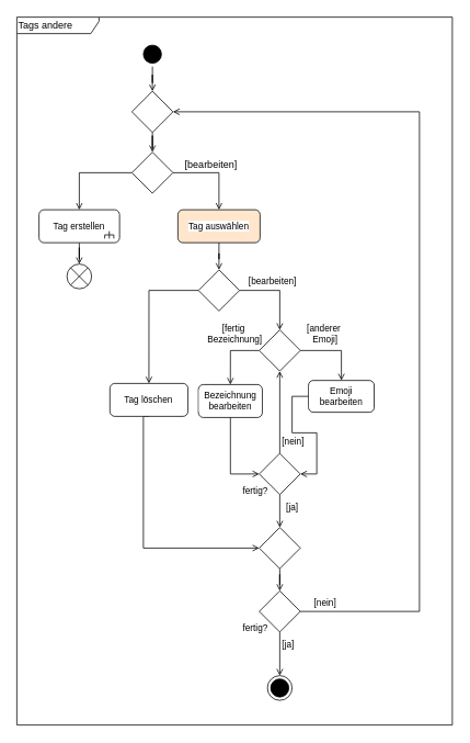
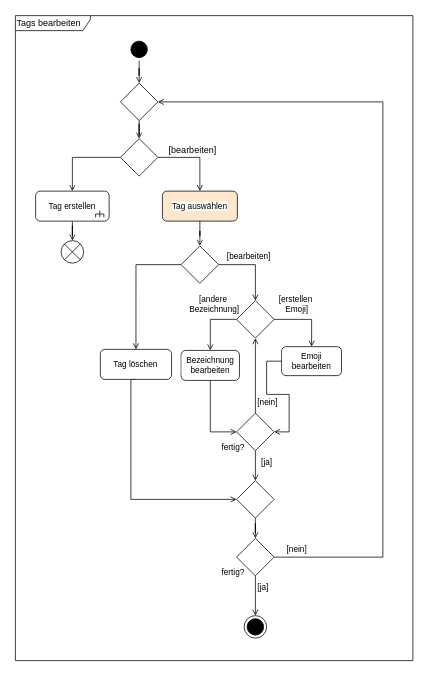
  <mxCell id="0" />
  <mxCell id="1" parent="0" />
  <mxCell id="2" value="Bezeichnung bearbeiten" style="rounded=1;whiteSpace=wrap;html=1;fontFamily=Helvetica;fontSize=11;fontColor=default;labelBackgroundColor=default;" vertex="1" parent="1"><mxGeometry x="241" y="466.39" width="77.75" height="40" as="geometry" /></mxCell>
  <mxCell id="3" value="fertig?" style="text;html=1;align=center;verticalAlign=middle;resizable=0;points=[];autosize=1;strokeColor=none;fillColor=none;fontFamily=Helvetica;fontSize=11;fontColor=default;labelBackgroundColor=default;" vertex="1" parent="1"><mxGeometry x="285" y="580" width="50" height="30" as="geometry" /></mxCell>
  <mxCell id="4" style="edgeStyle=orthogonalEdgeStyle;rounded=0;orthogonalLoop=1;jettySize=auto;html=1;entryX=0.5;entryY=0;entryDx=0;entryDy=0;strokeColor=default;align=center;verticalAlign=middle;fontFamily=Helvetica;fontSize=11;fontColor=default;labelBackgroundColor=default;endArrow=open;endFill=0;" edge="1" parent="1" source="5" target="15"><mxGeometry relative="1" as="geometry" /></mxCell>
  <mxCell id="5" value="Tag erstellen" style="rounded=1;whiteSpace=wrap;html=1;fontFamily=Helvetica;fontSize=11;fontColor=default;labelBackgroundColor=default;" vertex="1" parent="1"><mxGeometry x="47" y="254" width="98" height="40" as="geometry" /></mxCell>
  <mxCell id="6" value="" style="strokeWidth=1;html=1;shape=mxgraph.flowchart.annotation_2;align=left;labelPosition=right;pointerEvents=1;rotation=90;fontFamily=Helvetica;fontSize=11;fontColor=default;labelBackgroundColor=default;" vertex="1" parent="1"><mxGeometry x="128" y="279" width="9" height="11" as="geometry" /></mxCell>
  <mxCell id="7" value="" style="endArrow=none;html=1;rounded=0;entryX=0.519;entryY=0.49;entryDx=0;entryDy=0;entryPerimeter=0;exitX=1;exitY=0.5;exitDx=0;exitDy=0;exitPerimeter=0;strokeWidth=1;strokeColor=default;align=center;verticalAlign=middle;fontFamily=Helvetica;fontSize=11;fontColor=default;labelBackgroundColor=default;edgeStyle=orthogonalEdgeStyle;" edge="1" parent="1" source="6" target="6"><mxGeometry width="50" height="50" relative="1" as="geometry"><mxPoint x="-498" y="401.5" as="sourcePoint" /><mxPoint x="-435" y="431.5" as="targetPoint" /></mxGeometry></mxCell>
- <mxCell id="8" value="Tags andere" style="shape=umlFrame;whiteSpace=wrap;html=1;pointerEvents=0;width=100;height=20;align=left;" vertex="1" parent="1"><mxGeometry x="20" y="20" width="530" height="860" as="geometry" /></mxCell>
+ <mxCell id="8" value="Tags bearbeiten" style="shape=umlFrame;whiteSpace=wrap;html=1;pointerEvents=0;width=100;height=20;align=left;" vertex="1" parent="1"><mxGeometry x="20" y="20" width="530" height="860" as="geometry" /></mxCell>
  <mxCell id="9" style="edgeStyle=orthogonalEdgeStyle;rounded=0;orthogonalLoop=1;jettySize=auto;html=1;endArrow=open;endFill=0;entryX=0.5;entryY=0;entryDx=0;entryDy=0;" edge="1" parent="1" source="10" target="31"><mxGeometry relative="1" as="geometry"><mxPoint x="160" y="210" as="targetPoint" /></mxGeometry></mxCell>
  <mxCell id="10" value="" style="ellipse;html=1;shape=startState;fillColor=#000000;strokeColor=#000000;" vertex="1" parent="1"><mxGeometry x="170" y="50" width="30" height="30" as="geometry" /></mxCell>
  <mxCell id="11" value="" style="ellipse;html=1;shape=endState;fillColor=#000000;strokeColor=#000000;fontFamily=Helvetica;fontSize=11;fontColor=default;labelBackgroundColor=default;" vertex="1" parent="1"><mxGeometry x="325" y="820" width="30" height="30" as="geometry" /></mxCell>
  <mxCell id="12" style="edgeStyle=orthogonalEdgeStyle;rounded=0;orthogonalLoop=1;jettySize=auto;html=1;exitX=0;exitY=0.5;exitDx=0;exitDy=0;entryX=0.5;entryY=0;entryDx=0;entryDy=0;strokeColor=default;align=center;verticalAlign=middle;fontFamily=Helvetica;fontSize=11;fontColor=default;labelBackgroundColor=default;endArrow=open;endFill=0;" edge="1" parent="1" source="34" target="5"><mxGeometry relative="1" as="geometry"><mxPoint x="109.25" y="205" as="sourcePoint" /></mxGeometry></mxCell>
  <mxCell id="13" style="edgeStyle=orthogonalEdgeStyle;rounded=0;orthogonalLoop=1;jettySize=auto;html=1;exitX=1;exitY=0.5;exitDx=0;exitDy=0;entryX=0.5;entryY=0;entryDx=0;entryDy=0;endArrow=open;endFill=0;" edge="1" parent="1" source="34" target="14"><mxGeometry relative="1" as="geometry"><Array as="points" /><mxPoint x="265.75" y="205" as="sourcePoint" /></mxGeometry></mxCell>
  <mxCell id="14" value="Tag auswählen" style="rounded=1;whiteSpace=wrap;html=1;fontFamily=Helvetica;fontSize=11;fontColor=default;labelBackgroundColor=default;fillColor=#ffe6cc;" vertex="1" parent="1"><mxGeometry x="216" y="254" width="100" height="40" as="geometry" /></mxCell>
  <mxCell id="15" value="" style="shape=sumEllipse;perimeter=ellipsePerimeter;html=1;backgroundOutline=1;fontFamily=Helvetica;fontSize=11;fontColor=default;labelBackgroundColor=default;" vertex="1" parent="1"><mxGeometry x="81" y="320" width="30" height="30" as="geometry" /></mxCell>
  <mxCell id="16" style="edgeStyle=orthogonalEdgeStyle;rounded=0;orthogonalLoop=1;jettySize=auto;html=1;strokeColor=default;align=center;verticalAlign=middle;fontFamily=Helvetica;fontSize=11;fontColor=default;labelBackgroundColor=default;endArrow=open;endFill=0;entryX=0.5;entryY=0;entryDx=0;entryDy=0;" edge="1" parent="1" source="14" target="20"><mxGeometry relative="1" as="geometry"><mxPoint x="251" y="340" as="targetPoint" /></mxGeometry></mxCell>
  <mxCell id="17" style="edgeStyle=orthogonalEdgeStyle;rounded=0;orthogonalLoop=1;jettySize=auto;html=1;entryX=0;entryY=0.5;entryDx=0;entryDy=0;strokeColor=default;align=center;verticalAlign=middle;fontFamily=Helvetica;fontSize=11;fontColor=default;labelBackgroundColor=default;endArrow=open;endFill=0;exitX=0.5;exitY=1;exitDx=0;exitDy=0;" edge="1" parent="1" source="18" target="30"><mxGeometry relative="1" as="geometry"><mxPoint x="187.25" y="502.75" as="sourcePoint" /><mxPoint x="187" y="537.75" as="targetPoint" /><Array as="points"><mxPoint x="174" y="665" /></Array></mxGeometry></mxCell>
  <mxCell id="18" value="Tag löschen" style="rounded=1;whiteSpace=wrap;html=1;fontFamily=Helvetica;fontSize=11;fontColor=default;labelBackgroundColor=default;" vertex="1" parent="1"><mxGeometry x="133.25" y="465" width="95" height="40" as="geometry" /></mxCell>
  <mxCell id="19" style="edgeStyle=orthogonalEdgeStyle;rounded=0;orthogonalLoop=1;jettySize=auto;html=1;strokeColor=default;align=center;verticalAlign=middle;fontFamily=Helvetica;fontSize=11;fontColor=default;labelBackgroundColor=default;endArrow=open;endFill=0;exitX=0;exitY=0.5;exitDx=0;exitDy=0;entryX=0.5;entryY=0;entryDx=0;entryDy=0;" edge="1" parent="1" source="20" target="18"><mxGeometry relative="1" as="geometry"><mxPoint x="187.25" y="472.75" as="targetPoint" /></mxGeometry></mxCell>
  <mxCell id="20" value="" style="rhombus;whiteSpace=wrap;html=1;" vertex="1" parent="1"><mxGeometry x="241" y="327" width="50" height="50" as="geometry" /></mxCell>
  <mxCell id="21" style="edgeStyle=orthogonalEdgeStyle;rounded=0;orthogonalLoop=1;jettySize=auto;html=1;entryX=0.5;entryY=0;entryDx=0;entryDy=0;exitX=1;exitY=0.5;exitDx=0;exitDy=0;endArrow=open;endFill=0;" edge="1" parent="1" source="20" target="36"><mxGeometry relative="1" as="geometry"><mxPoint x="340.332" y="420.397" as="targetPoint" /></mxGeometry></mxCell>
  <mxCell id="22" value="Emoji bearbeiten" style="rounded=1;whiteSpace=wrap;html=1;fontFamily=Helvetica;fontSize=11;fontColor=default;labelBackgroundColor=default;" vertex="1" parent="1"><mxGeometry x="375" y="461.39" width="79.87" height="38.61" as="geometry" /></mxCell>
  <mxCell id="23" style="edgeStyle=orthogonalEdgeStyle;rounded=0;orthogonalLoop=1;jettySize=auto;html=1;exitX=0;exitY=0.5;exitDx=0;exitDy=0;entryX=0.5;entryY=0;entryDx=0;entryDy=0;endArrow=open;endFill=0;" edge="1" parent="1" source="36" target="2"><mxGeometry relative="1" as="geometry"><mxPoint x="288" y="421.641" as="sourcePoint" /></mxGeometry></mxCell>
  <mxCell id="24" style="edgeStyle=orthogonalEdgeStyle;rounded=0;orthogonalLoop=1;jettySize=auto;html=1;strokeColor=default;align=center;verticalAlign=middle;fontFamily=Helvetica;fontSize=11;fontColor=default;labelBackgroundColor=default;endArrow=open;endFill=0;exitX=1;exitY=0.5;exitDx=0;exitDy=0;" edge="1" parent="1" source="36" target="22"><mxGeometry relative="1" as="geometry"><mxPoint x="386" y="421.641" as="sourcePoint" /></mxGeometry></mxCell>
  <mxCell id="25" style="edgeStyle=orthogonalEdgeStyle;rounded=0;orthogonalLoop=1;jettySize=auto;html=1;entryX=0;entryY=0.5;entryDx=0;entryDy=0;strokeColor=default;align=center;verticalAlign=middle;fontFamily=Helvetica;fontSize=11;fontColor=default;labelBackgroundColor=default;endArrow=open;endFill=0;" edge="1" parent="1" source="2" target="41"><mxGeometry relative="1" as="geometry"><mxPoint x="288" y="545.564" as="targetPoint" /></mxGeometry></mxCell>
  <mxCell id="26" style="edgeStyle=orthogonalEdgeStyle;rounded=0;orthogonalLoop=1;jettySize=auto;html=1;entryX=1;entryY=0.5;entryDx=0;entryDy=0;strokeColor=default;align=center;verticalAlign=middle;fontFamily=Helvetica;fontSize=11;fontColor=default;labelBackgroundColor=default;endArrow=open;endFill=0;" edge="1" parent="1" source="22" target="41"><mxGeometry relative="1" as="geometry"><mxPoint x="386" y="545.564" as="targetPoint" /></mxGeometry></mxCell>
  <mxCell id="27" value="[bearbeiten]" style="text;html=1;align=center;verticalAlign=middle;resizable=0;points=[];autosize=1;strokeColor=none;fillColor=none;fontFamily=Helvetica;fontSize=11;fontColor=default;labelBackgroundColor=default;" vertex="1" parent="1"><mxGeometry x="291" y="326" width="80" height="30" as="geometry" /></mxCell>
  <mxCell id="28" style="edgeStyle=orthogonalEdgeStyle;rounded=0;orthogonalLoop=1;jettySize=auto;html=1;entryX=1;entryY=0.5;entryDx=0;entryDy=0;strokeColor=default;align=center;verticalAlign=middle;fontFamily=Helvetica;fontSize=11;fontColor=default;labelBackgroundColor=default;endArrow=open;endFill=0;exitX=1;exitY=0.5;exitDx=0;exitDy=0;" edge="1" parent="1" source="45" target="31"><mxGeometry relative="1" as="geometry"><Array as="points"><mxPoint x="510" y="742" /><mxPoint x="510" y="135" /></Array></mxGeometry></mxCell>
  <mxCell id="29" style="edgeStyle=orthogonalEdgeStyle;rounded=0;orthogonalLoop=1;jettySize=auto;html=1;entryX=0.5;entryY=0;entryDx=0;entryDy=0;strokeColor=default;align=center;verticalAlign=middle;fontFamily=Helvetica;fontSize=11;fontColor=default;labelBackgroundColor=default;endArrow=open;endFill=0;" edge="1" parent="1" source="30" target="45"><mxGeometry relative="1" as="geometry" /></mxCell>
  <mxCell id="30" value="" style="rhombus;whiteSpace=wrap;html=1;" vertex="1" parent="1"><mxGeometry x="315" y="640" width="50" height="50" as="geometry" /></mxCell>
  <mxCell id="31" value="" style="rhombus;whiteSpace=wrap;html=1;fontFamily=Helvetica;fontSize=11;fontColor=default;labelBackgroundColor=default;" vertex="1" parent="1"><mxGeometry x="160" y="110" width="50" height="50" as="geometry" /></mxCell>
  <mxCell id="32" style="edgeStyle=orthogonalEdgeStyle;rounded=0;orthogonalLoop=1;jettySize=auto;html=1;entryX=0.5;entryY=0;entryDx=0;entryDy=0;strokeColor=default;align=center;verticalAlign=middle;fontFamily=Helvetica;fontSize=11;fontColor=default;labelBackgroundColor=default;endArrow=open;endFill=0;" edge="1" parent="1" source="31" target="34"><mxGeometry relative="1" as="geometry"><mxPoint x="185.309" y="203.89" as="targetPoint" /></mxGeometry></mxCell>
  <mxCell id="33" value="[ja]" style="text;html=1;align=center;verticalAlign=middle;resizable=0;points=[];autosize=1;strokeColor=none;fillColor=none;fontFamily=Helvetica;fontSize=11;fontColor=default;labelBackgroundColor=default;" vertex="1" parent="1"><mxGeometry x="330" y="767" width="40" height="30" as="geometry" /></mxCell>
  <mxCell id="34" value="" style="rhombus;whiteSpace=wrap;html=1;" vertex="1" parent="1"><mxGeometry x="160" y="184" width="50" height="50" as="geometry" /></mxCell>
  <mxCell id="35" value="[bearbeiten]" style="text;html=1;align=center;verticalAlign=middle;resizable=0;points=[];autosize=1;strokeColor=none;fillColor=none;" vertex="1" parent="1"><mxGeometry x="211" y="184" width="90" height="30" as="geometry" /></mxCell>
  <mxCell id="36" value="" style="rhombus;whiteSpace=wrap;html=1;" vertex="1" parent="1"><mxGeometry x="315" y="400" width="50" height="50" as="geometry" /></mxCell>
- <mxCell id="37" value="[fertig&amp;nbsp;&lt;div&gt;Bezeichnung]&lt;/div&gt;" style="text;html=1;align=center;verticalAlign=middle;resizable=0;points=[];autosize=1;strokeColor=none;fillColor=none;fontFamily=Helvetica;fontSize=11;fontColor=default;labelBackgroundColor=default;" vertex="1" parent="1"><mxGeometry x="240" y="385" width="90" height="40" as="geometry" /></mxCell>
- <mxCell id="38" value="[anderer&amp;nbsp;&lt;div&gt;Emoji]&lt;/div&gt;" style="text;html=1;align=center;verticalAlign=middle;resizable=0;points=[];autosize=1;strokeColor=none;fillColor=none;fontFamily=Helvetica;fontSize=11;fontColor=default;labelBackgroundColor=default;" vertex="1" parent="1"><mxGeometry x="359.93" y="385" width="70" height="40" as="geometry" /></mxCell>
+ <mxCell id="37" value="[andere&amp;nbsp;&lt;div&gt;Bezeichnung]&lt;/div&gt;" style="text;html=1;align=center;verticalAlign=middle;resizable=0;points=[];autosize=1;strokeColor=none;fillColor=none;fontFamily=Helvetica;fontSize=11;fontColor=default;labelBackgroundColor=default;" vertex="1" parent="1"><mxGeometry x="240" y="385" width="90" height="40" as="geometry" /></mxCell>
+ <mxCell id="38" value="[erstellen&amp;nbsp;&lt;div&gt;Emoji]&lt;/div&gt;" style="text;html=1;align=center;verticalAlign=middle;resizable=0;points=[];autosize=1;strokeColor=none;fillColor=none;fontFamily=Helvetica;fontSize=11;fontColor=default;labelBackgroundColor=default;" vertex="1" parent="1"><mxGeometry x="359.93" y="385" width="70" height="40" as="geometry" /></mxCell>
  <mxCell id="39" style="edgeStyle=orthogonalEdgeStyle;rounded=0;orthogonalLoop=1;jettySize=auto;html=1;entryX=0.5;entryY=1;entryDx=0;entryDy=0;endArrow=open;endFill=0;" edge="1" parent="1" source="41" target="36"><mxGeometry relative="1" as="geometry"><Array as="points"><mxPoint x="340" y="460" /><mxPoint x="340" y="460" /></Array></mxGeometry></mxCell>
  <mxCell id="40" style="edgeStyle=orthogonalEdgeStyle;rounded=0;orthogonalLoop=1;jettySize=auto;html=1;entryX=0.5;entryY=0;entryDx=0;entryDy=0;endArrow=open;endFill=0;" edge="1" parent="1" source="41" target="30"><mxGeometry relative="1" as="geometry" /></mxCell>
  <mxCell id="41" value="" style="rhombus;whiteSpace=wrap;html=1;" vertex="1" parent="1"><mxGeometry x="315" y="550" width="50" height="50" as="geometry" /></mxCell>
  <mxCell id="42" value="[nein]" style="text;html=1;align=center;verticalAlign=middle;resizable=0;points=[];autosize=1;strokeColor=none;fillColor=none;fontFamily=Helvetica;fontSize=11;fontColor=default;labelBackgroundColor=default;" vertex="1" parent="1"><mxGeometry x="331" y="520" width="50" height="30" as="geometry" /></mxCell>
  <mxCell id="43" value="[ja]" style="text;html=1;align=center;verticalAlign=middle;resizable=0;points=[];autosize=1;strokeColor=none;fillColor=none;fontFamily=Helvetica;fontSize=11;fontColor=default;labelBackgroundColor=default;" vertex="1" parent="1"><mxGeometry x="335" y="600" width="40" height="30" as="geometry" /></mxCell>
  <mxCell id="44" style="edgeStyle=orthogonalEdgeStyle;rounded=0;orthogonalLoop=1;jettySize=auto;html=1;entryX=0.5;entryY=0;entryDx=0;entryDy=0;strokeColor=default;align=center;verticalAlign=middle;fontFamily=Helvetica;fontSize=11;fontColor=default;labelBackgroundColor=default;endArrow=open;endFill=0;" edge="1" parent="1" source="45" target="11"><mxGeometry relative="1" as="geometry" /></mxCell>
  <mxCell id="45" value="" style="rhombus;whiteSpace=wrap;html=1;fontFamily=Helvetica;fontSize=11;fontColor=default;labelBackgroundColor=default;" vertex="1" parent="1"><mxGeometry x="315" y="717" width="50" height="50" as="geometry" /></mxCell>
  <mxCell id="46" value="[nein]" style="text;html=1;align=center;verticalAlign=middle;resizable=0;points=[];autosize=1;strokeColor=none;fillColor=none;fontFamily=Helvetica;fontSize=11;fontColor=default;labelBackgroundColor=default;" vertex="1" parent="1"><mxGeometry x="370" y="717" width="50" height="30" as="geometry" /></mxCell>
  <mxCell id="47" value="fertig?" style="text;html=1;align=center;verticalAlign=middle;resizable=0;points=[];autosize=1;strokeColor=none;fillColor=none;fontFamily=Helvetica;fontSize=11;fontColor=default;labelBackgroundColor=default;" vertex="1" parent="1"><mxGeometry x="285" y="747" width="50" height="30" as="geometry" /></mxCell>
